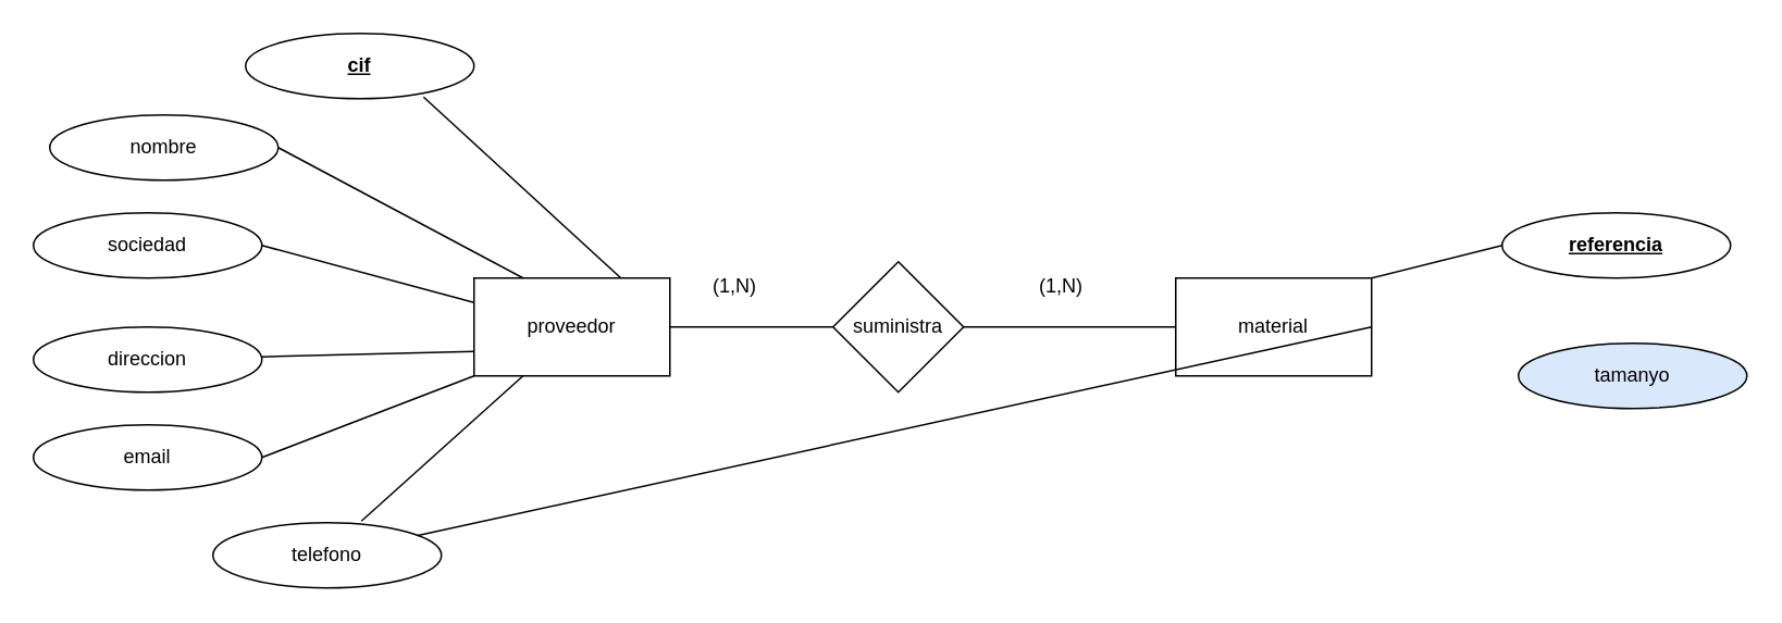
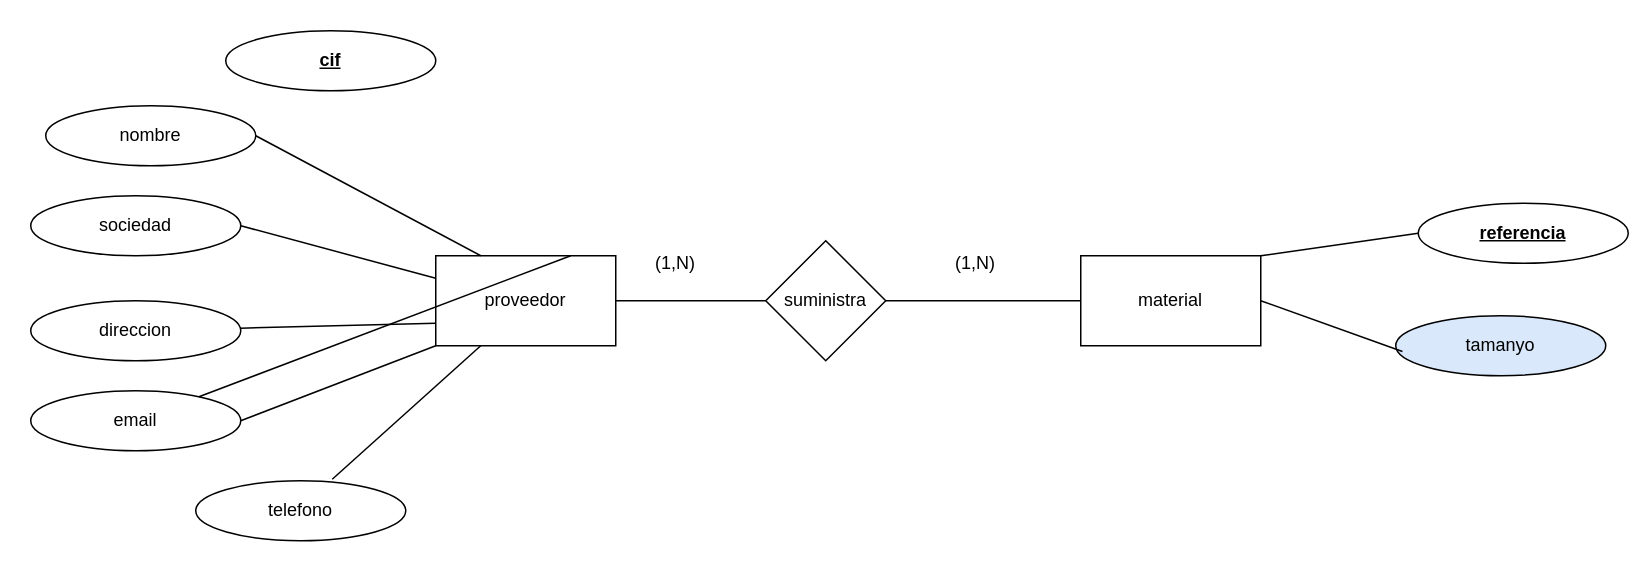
  <mxCell id="0" />
  <mxCell id="1" parent="0" />
  <mxCell id="2" value="proveedor" style="rounded=0;whiteSpace=wrap;html=1;" vertex="1" parent="1"><mxGeometry x="290" y="170" width="120" height="60" as="geometry" /></mxCell>
  <mxCell id="3" value="suministra" style="rhombus;whiteSpace=wrap;html=1;" vertex="1" parent="1"><mxGeometry x="510" y="160" width="80" height="80" as="geometry" /></mxCell>
  <mxCell id="4" value="material" style="rounded=0;whiteSpace=wrap;html=1;" vertex="1" parent="1"><mxGeometry x="720" y="170" width="120" height="60" as="geometry" /></mxCell>
  <mxCell id="5" value="" style="endArrow=none;html=1;rounded=0;entryX=0;entryY=0.5;entryDx=0;entryDy=0;exitX=1;exitY=0.5;exitDx=0;exitDy=0;" edge="1" parent="1" source="2" target="3"><mxGeometry width="50" height="50" relative="1" as="geometry"><mxPoint x="510" y="290" as="sourcePoint" /><mxPoint x="560" y="240" as="targetPoint" /></mxGeometry></mxCell>
  <mxCell id="6" value="" style="endArrow=none;html=1;rounded=0;entryX=1;entryY=0.5;entryDx=0;entryDy=0;exitX=0;exitY=0.5;exitDx=0;exitDy=0;" edge="1" parent="1" source="4" target="3"><mxGeometry width="50" height="50" relative="1" as="geometry"><mxPoint x="520" y="300" as="sourcePoint" /><mxPoint x="570" y="250" as="targetPoint" /></mxGeometry></mxCell>
  <mxCell id="7" value="sociedad" style="ellipse;whiteSpace=wrap;html=1;" vertex="1" parent="1"><mxGeometry x="20" y="130" width="140" height="40" as="geometry" /></mxCell>
  <mxCell id="8" value="nombre" style="ellipse;whiteSpace=wrap;html=1;" vertex="1" parent="1"><mxGeometry x="30" y="70" width="140" height="40" as="geometry" /></mxCell>
  <mxCell id="9" value="&lt;b&gt;&lt;u&gt;cif&lt;/u&gt;&lt;/b&gt;" style="ellipse;whiteSpace=wrap;html=1;" vertex="1" parent="1"><mxGeometry x="150" y="20" width="140" height="40" as="geometry" /></mxCell>
  <mxCell id="10" value="direccion" style="ellipse;whiteSpace=wrap;html=1;" vertex="1" parent="1"><mxGeometry x="20" y="200" width="140" height="40" as="geometry" /></mxCell>
  <mxCell id="11" value="email" style="ellipse;whiteSpace=wrap;html=1;" vertex="1" parent="1"><mxGeometry x="20" y="260" width="140" height="40" as="geometry" /></mxCell>
  <mxCell id="12" value="telefono" style="ellipse;whiteSpace=wrap;html=1;" vertex="1" parent="1"><mxGeometry x="130" y="320" width="140" height="40" as="geometry" /></mxCell>
- <mxCell id="13" value="" style="endArrow=none;html=1;rounded=0;entryX=0.779;entryY=0.975;entryDx=0;entryDy=0;entryPerimeter=0;exitX=0.75;exitY=0;exitDx=0;exitDy=0;" edge="1" parent="1" source="2" target="9"><mxGeometry width="50" height="50" relative="1" as="geometry"><mxPoint x="510" y="180" as="sourcePoint" /><mxPoint x="530" y="110" as="targetPoint" /></mxGeometry></mxCell>
+ <mxCell id="13" value="" style="endArrow=none;html=1;rounded=0;exitX=0.75;exitY=0;exitDx=0;exitDy=0;" edge="1" parent="1" source="2" target="11"><mxGeometry width="50" height="50" relative="1" as="geometry"><mxPoint x="510" y="180" as="sourcePoint" /><mxPoint x="530" y="110" as="targetPoint" /></mxGeometry></mxCell>
  <mxCell id="14" value="" style="endArrow=none;html=1;rounded=0;entryX=1;entryY=0.5;entryDx=0;entryDy=0;exitX=0.25;exitY=0;exitDx=0;exitDy=0;" edge="1" parent="1" source="2" target="8"><mxGeometry width="50" height="50" relative="1" as="geometry"><mxPoint x="390" y="180" as="sourcePoint" /><mxPoint x="269" y="69" as="targetPoint" /></mxGeometry></mxCell>
  <mxCell id="15" value="" style="endArrow=none;html=1;rounded=0;entryX=1;entryY=0.5;entryDx=0;entryDy=0;exitX=0;exitY=0.25;exitDx=0;exitDy=0;" edge="1" parent="1" source="2" target="7"><mxGeometry width="50" height="50" relative="1" as="geometry"><mxPoint x="330" y="180" as="sourcePoint" /><mxPoint x="180" y="100" as="targetPoint" /></mxGeometry></mxCell>
  <mxCell id="16" value="" style="endArrow=none;html=1;rounded=0;exitX=0;exitY=0.75;exitDx=0;exitDy=0;" edge="1" parent="1" source="2" target="10"><mxGeometry width="50" height="50" relative="1" as="geometry"><mxPoint x="300" y="195" as="sourcePoint" /><mxPoint x="180" y="220" as="targetPoint" /></mxGeometry></mxCell>
  <mxCell id="17" value="" style="endArrow=none;html=1;rounded=0;entryX=1;entryY=0.5;entryDx=0;entryDy=0;" edge="1" parent="1" target="11"><mxGeometry width="50" height="50" relative="1" as="geometry"><mxPoint x="290" y="230" as="sourcePoint" /><mxPoint x="170" y="228" as="targetPoint" /></mxGeometry></mxCell>
  <mxCell id="18" value="" style="endArrow=none;html=1;rounded=0;entryX=0.65;entryY=-0.025;entryDx=0;entryDy=0;entryPerimeter=0;exitX=0.25;exitY=1;exitDx=0;exitDy=0;" edge="1" parent="1" source="2" target="12"><mxGeometry width="50" height="50" relative="1" as="geometry"><mxPoint x="300" y="240" as="sourcePoint" /><mxPoint x="170" y="290" as="targetPoint" /></mxGeometry></mxCell>
- <mxCell id="19" value="&lt;b&gt;&lt;u&gt;referencia&lt;/u&gt;&lt;/b&gt;" style="ellipse;whiteSpace=wrap;html=1;" vertex="1" parent="1"><mxGeometry x="920" y="130" width="140" height="40" as="geometry" /></mxCell>
+ <mxCell id="19" value="&lt;b&gt;&lt;u&gt;referencia&lt;/u&gt;&lt;/b&gt;" style="ellipse;whiteSpace=wrap;html=1;" vertex="1" parent="1"><mxGeometry x="945" y="135" width="140" height="40" as="geometry" /></mxCell>
  <mxCell id="20" value="tamanyo" style="ellipse;whiteSpace=wrap;html=1;fillColor=#dae8fc;" vertex="1" parent="1"><mxGeometry x="930" y="210" width="140" height="40" as="geometry" /></mxCell>
  <mxCell id="21" value="" style="endArrow=none;html=1;rounded=0;entryX=0;entryY=0.5;entryDx=0;entryDy=0;exitX=1;exitY=0;exitDx=0;exitDy=0;" edge="1" parent="1" source="4" target="19"><mxGeometry width="50" height="50" relative="1" as="geometry"><mxPoint x="510" y="180" as="sourcePoint" /><mxPoint x="560" y="130" as="targetPoint" /></mxGeometry></mxCell>
- <mxCell id="22" value="" style="endArrow=none;html=1;rounded=0;exitX=1;exitY=0.5;exitDx=0;exitDy=0;" edge="1" parent="1" source="4" target="12"><mxGeometry width="50" height="50" relative="1" as="geometry"><mxPoint x="850" y="180" as="sourcePoint" /><mxPoint x="930" y="160" as="targetPoint" /></mxGeometry></mxCell>
+ <mxCell id="22" value="" style="endArrow=none;html=1;rounded=0;entryX=0.032;entryY=0.596;entryDx=0;entryDy=0;exitX=1;exitY=0.5;exitDx=0;exitDy=0;entryPerimeter=0;" edge="1" parent="1" source="4" target="20"><mxGeometry width="50" height="50" relative="1" as="geometry"><mxPoint x="850" y="180" as="sourcePoint" /><mxPoint x="930" y="160" as="targetPoint" /></mxGeometry></mxCell>
  <mxCell id="23" value="(1,N)" style="text;html=1;strokeColor=none;fillColor=none;align=center;verticalAlign=middle;whiteSpace=wrap;rounded=0;" vertex="1" parent="1"><mxGeometry x="420" y="160" width="60" height="30" as="geometry" /></mxCell>
  <mxCell id="24" value="(1,N)" style="text;html=1;strokeColor=none;fillColor=none;align=center;verticalAlign=middle;whiteSpace=wrap;rounded=0;" vertex="1" parent="1"><mxGeometry x="620" y="160" width="60" height="30" as="geometry" /></mxCell>
